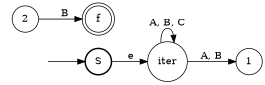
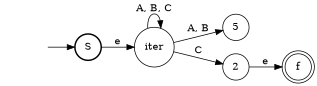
  digraph {
    rankdir=LR
    node [shape=circle]
    zero [style=invis shape=""]
    S [style=bold]
    iter
    f [shape=doublecircle]
-   1
+   1 [label=5]
    2
    zero -> S
    S -> iter [label=e]
    iter -> iter [label="A, B, C"]
    iter -> 1 [label="A, B"]
-   2 -> f [label=B]
+   iter -> 2 [label=C]
+   2 -> f [label=e]
  }
